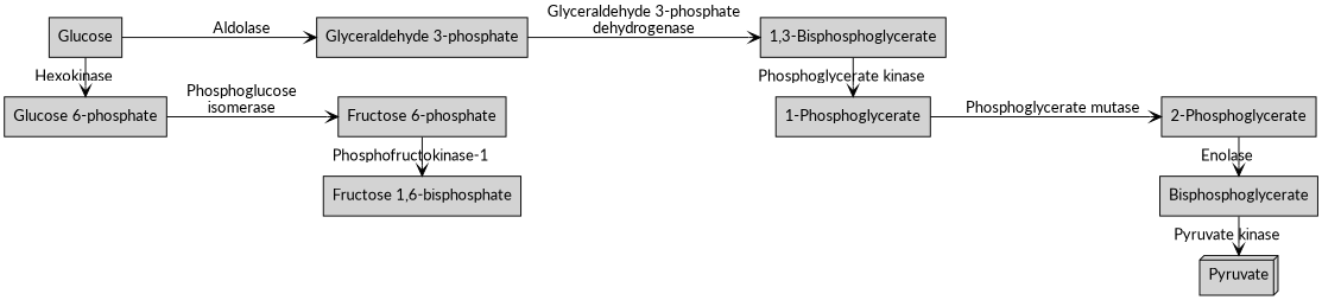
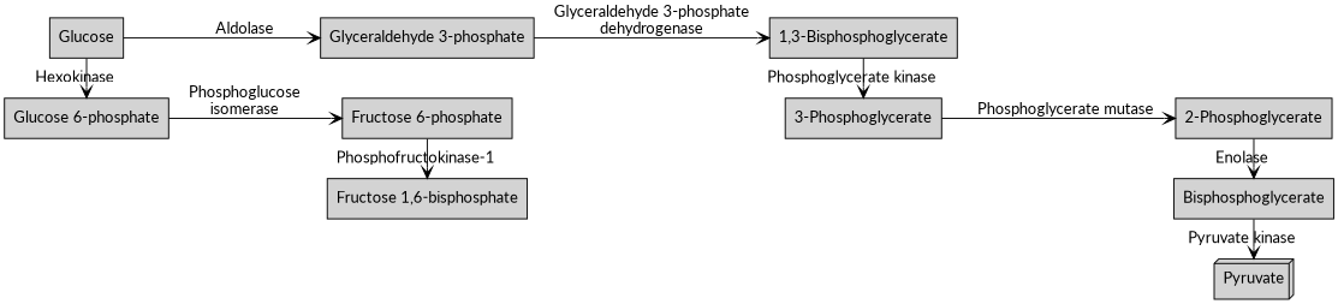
  digraph {
    fontname=Lato
    rankdir=LR
    node [fillcolor=lightgray fontname=Lato fontsize=14 shape=box style=filled]
    edge [arrowhead=vee fontname=Lato]
    Glucose
    "Glucose 6-phosphate"
    "Fructose 6-phosphate"
    "Fructose 1,6-bisphosphate"
    "Glyceraldehyde 3-phosphate"
    "1,3-Bisphosphoglycerate"
-   "3-Phosphoglycerate" [label="1-Phosphoglycerate"]
+   "3-Phosphoglycerate"
    "2-Phosphoglycerate"
    n9 [label=Bisphosphoglycerate]
    Pyruvate [shape=box3d]
    subgraph sub_1 {
      rank=same
      Glucose
      "Glucose 6-phosphate"
    }
    subgraph sub_2 {
      rank=same
      "Fructose 6-phosphate"
      "Fructose 1,6-bisphosphate"
    }
    subgraph sub_3 {
      rank=same
      "Glyceraldehyde 3-phosphate"
    }
    subgraph sub_4 {
      rank=same
      "1,3-Bisphosphoglycerate"
      "3-Phosphoglycerate"
    }
    subgraph sub_5 {
      rank=same
      "2-Phosphoglycerate"
      n9
      Pyruvate
    }
    Glucose -> "Glucose 6-phosphate" [label=Hexokinase]
    Glucose -> "Glyceraldehyde 3-phosphate" [label=Aldolase]
    "Glucose 6-phosphate" -> "Fructose 6-phosphate" [label="Phosphoglucose\nisomerase"]
    "Fructose 6-phosphate" -> "Fructose 1,6-bisphosphate" [label="Phosphofructokinase-1"]
    "Glyceraldehyde 3-phosphate" -> "1,3-Bisphosphoglycerate" [label="Glyceraldehyde 3-phosphate\ndehydrogenase"]
    "1,3-Bisphosphoglycerate" -> "3-Phosphoglycerate" [label="Phosphoglycerate kinase"]
    "3-Phosphoglycerate" -> "2-Phosphoglycerate" [label="Phosphoglycerate mutase"]
    "2-Phosphoglycerate" -> n9 [label=Enolase]
    n9 -> Pyruvate [label="Pyruvate kinase"]
  }
